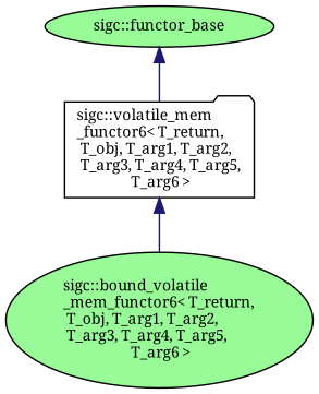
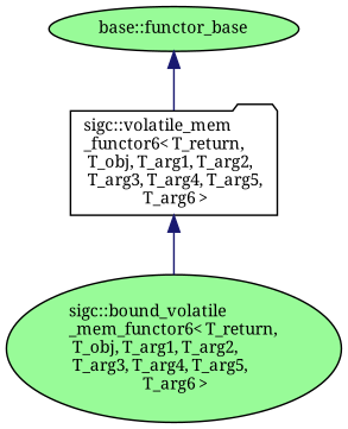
  digraph {
    rankdir=TB
    fontname="Noto Serif"
    node [color=black fillcolor=palegreen fontname="Noto Serif" fontsize=10 shape=ellipse style=filled]
    edge [color=midnightblue dir=back fontname="Noto Serif" fontsize=10 labelfontname=Sans labelfontsize=10 style=solid]
    n1 [fillcolor=white fontcolor=black height=0.2 label="sigc::volatile_mem\l_functor6\< T_return,\l T_obj, T_arg1, T_arg2,\l T_arg3, T_arg4, T_arg5,\l T_arg6 \>" shape=folder width=0.4]
    n2 [height=0.2 label="sigc::bound_volatile\l_mem_functor6\< T_return,\l T_obj, T_arg1, T_arg2,\l T_arg3, T_arg4, T_arg5,\l T_arg6 \>" width=0.4]
-   n3 [height=0.2 label="sigc::functor_base" width=0.4]
+   n3 [height=0.2 label="base::functor_base" width=0.4]
    n1 -> n2
    n3 -> n1
  }
